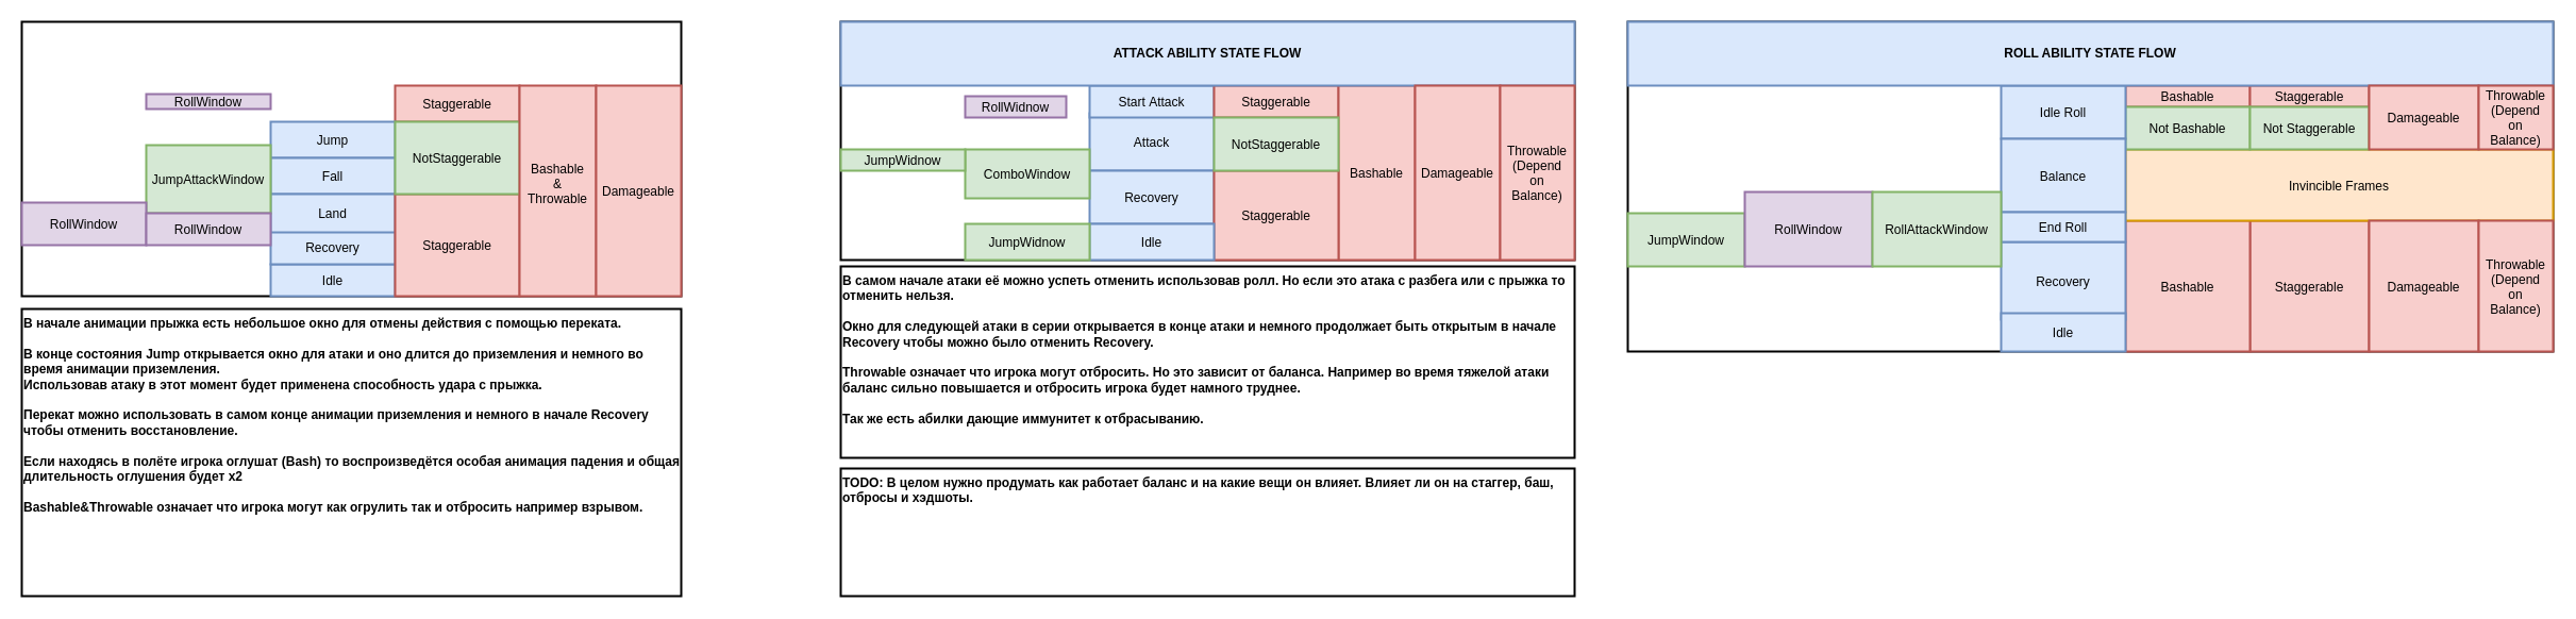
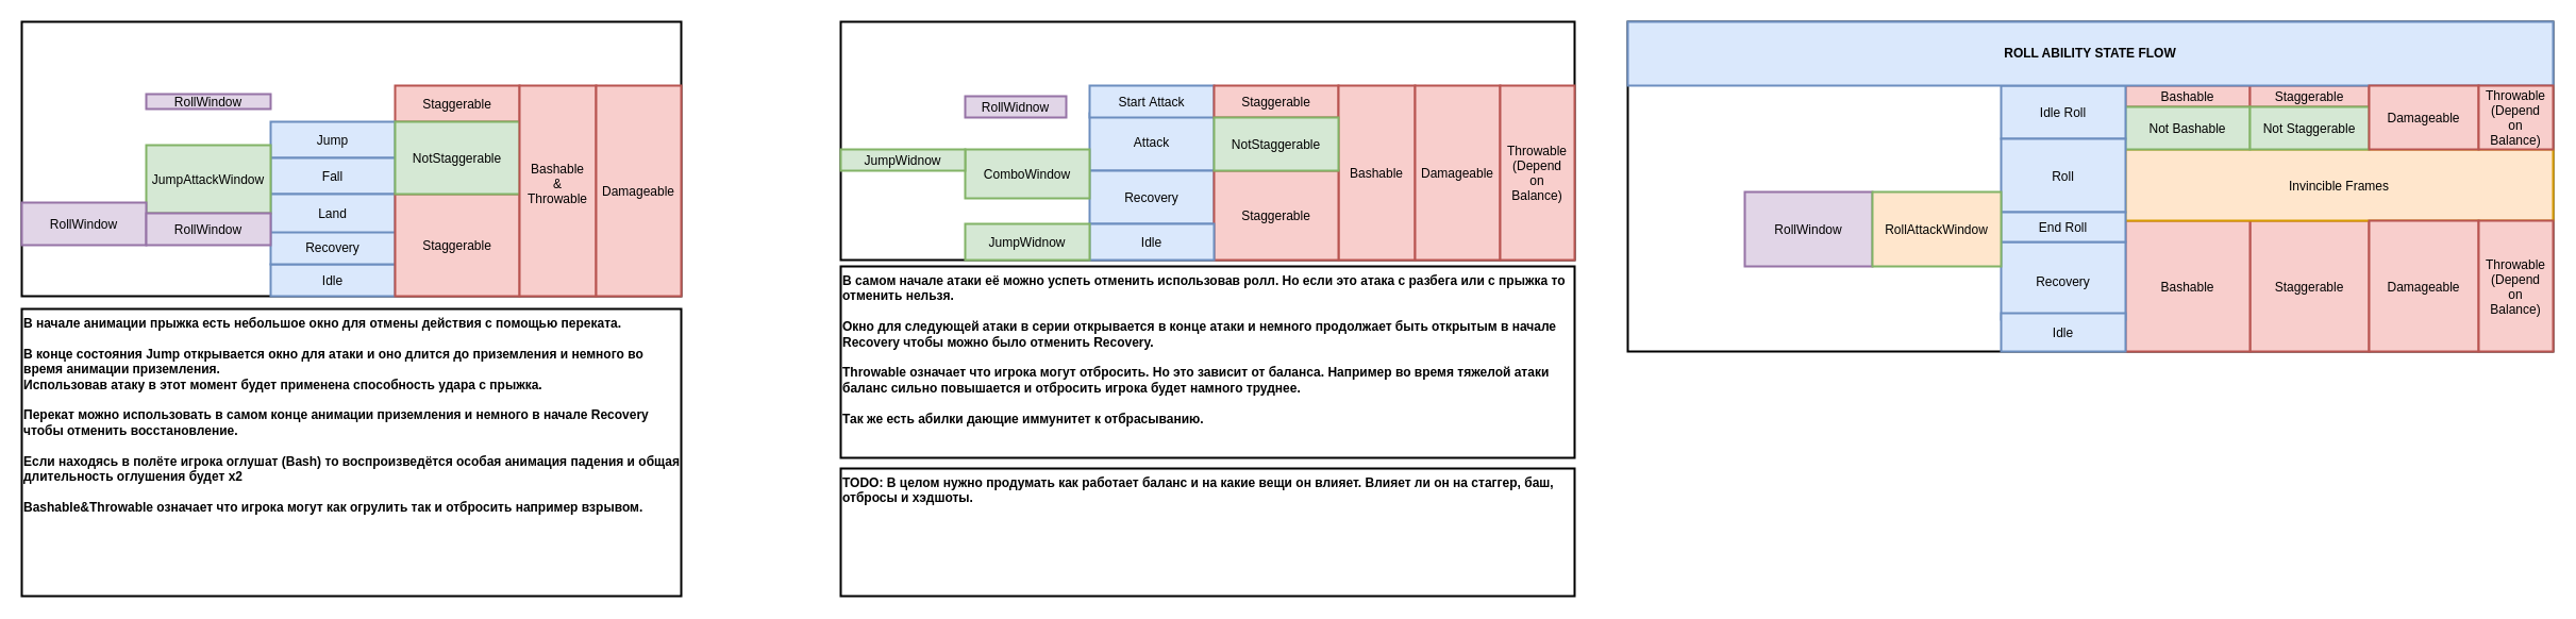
  <mxCell id="0" />
  <mxCell id="1" parent="0" />
  <mxCell id="2" value="" style="rounded=0;whiteSpace=wrap;html=1;fillColor=none;strokeWidth=2;" parent="1" vertex="1"><mxGeometry x="1530" y="20" width="870" height="310" as="geometry" /></mxCell>
  <mxCell id="3" value="" style="rounded=0;whiteSpace=wrap;html=1;fillColor=none;strokeWidth=2;" parent="1" vertex="1"><mxGeometry y="20" width="620" height="258" as="geometry" x="20" /></mxCell>
  <mxCell id="4" value="" style="rounded=0;whiteSpace=wrap;html=1;fillColor=none;strokeWidth=2;" parent="1" vertex="1"><mxGeometry x="790" y="20" width="690" height="224" as="geometry" /></mxCell>
  <mxCell id="5" value="Idle" style="rounded=0;arcSize=40;strokeWidth=2;fillColor=#dae8fc;strokeColor=#6c8ebf;" parent="1" vertex="1"><mxGeometry x="254" y="248" width="117" height="30" as="geometry" /></mxCell>
  <mxCell id="6" value="Attack" style="rounded=0;arcSize=40;strokeWidth=2;fillColor=#dae8fc;strokeColor=#6c8ebf;" parent="1" vertex="1"><mxGeometry x="1024" y="106" width="117" height="54" as="geometry" /></mxCell>
  <mxCell id="7" value="Recovery" style="rounded=0;arcSize=40;strokeWidth=2;fillColor=#dae8fc;strokeColor=#6c8ebf;" parent="1" vertex="1"><mxGeometry x="254" y="216" width="117" height="32" as="geometry" /></mxCell>
  <mxCell id="8" value="Start Attack" style="rounded=0;arcSize=40;strokeWidth=2;fillColor=#dae8fc;strokeColor=#6c8ebf;" parent="1" vertex="1"><mxGeometry x="1024" y="80" width="117" height="30" as="geometry" /></mxCell>
  <mxCell id="9" value="Staggerable" style="rounded=0;arcSize=40;strokeWidth=2;fillColor=#f8cecc;strokeColor=#b85450;" parent="1" vertex="1"><mxGeometry x="371" y="80" width="117" height="34" as="geometry" /></mxCell>
  <mxCell id="10" value="Jump" style="rounded=0;arcSize=40;strokeWidth=2;fillColor=#dae8fc;strokeColor=#6c8ebf;" parent="1" vertex="1"><mxGeometry x="254" y="114" width="117" height="34" as="geometry" /></mxCell>
  <mxCell id="11" value="Fall" style="rounded=0;arcSize=40;strokeWidth=2;fillColor=#dae8fc;strokeColor=#6c8ebf;" parent="1" vertex="1"><mxGeometry x="254" y="148" width="117" height="34" as="geometry" /></mxCell>
  <mxCell id="12" value="Land" style="rounded=0;arcSize=40;strokeWidth=2;fillColor=#dae8fc;strokeColor=#6c8ebf;" parent="1" vertex="1"><mxGeometry x="254" y="182" width="117" height="36" as="geometry" /></mxCell>
  <mxCell id="13" value="Recovery" style="rounded=0;arcSize=40;strokeWidth=2;fillColor=#dae8fc;strokeColor=#6c8ebf;" parent="1" vertex="1"><mxGeometry x="1024" y="160" width="117" height="50" as="geometry" /></mxCell>
  <mxCell id="14" value="JumpAttackWindow" style="rounded=0;arcSize=40;strokeWidth=2;glass=0;fillColor=#d5e8d4;strokeColor=#82b366;" parent="1" vertex="1"><mxGeometry x="137" y="136" width="117" height="64" as="geometry" /></mxCell>
  <mxCell id="15" value="ComboWindow" style="rounded=0;arcSize=40;strokeWidth=2;glass=0;fillColor=#d5e8d4;strokeColor=#82b366;" parent="1" vertex="1"><mxGeometry x="907" y="140" width="117" height="46" as="geometry" /></mxCell>
  <mxCell id="16" value="RollWidnow" style="rounded=0;arcSize=40;strokeWidth=2;glass=0;fillColor=#e1d5e7;strokeColor=#9673a6;" parent="1" vertex="1"><mxGeometry x="907" y="90" width="95" height="20" as="geometry" /></mxCell>
  <mxCell id="17" value="В начале анимации прыжка есть небольшое окно для отмены действия с помощью переката.&lt;div&gt;&lt;br&gt;&lt;/div&gt;&lt;div&gt;В конце состояния Jump открывается окно для атаки и оно длится до приземления и немного во время анимации приземления.&amp;nbsp;&lt;/div&gt;&lt;div&gt;Использовав атаку в этот момент будет применена способность удара с прыжка.&lt;/div&gt;&lt;div&gt;&lt;br&gt;Перекат можно использовать в самом конце анимации приземления и немного в начале Recovery чтобы отменить восстановление.&lt;/div&gt;&lt;div&gt;&lt;br&gt;Если находясь в полёте игрока оглушат (Bash) то воспроизведётся особая анимация падения и общая длительность оглушения будет х2&lt;/div&gt;&lt;div&gt;&lt;br&gt;&lt;/div&gt;&lt;div&gt;Bashable&amp;amp;Throwable означает что игрока могут как огрулить так и отбросить например взрывом.&lt;/div&gt;" style="rounded=0;arcSize=40;strokeWidth=2;align=left;fontStyle=1;verticalAlign=top;whiteSpace=wrap;html=1;" parent="1" vertex="1"><mxGeometry y="290" width="620" height="270" as="geometry" x="20" /></mxCell>
  <mxCell id="18" value="Staggerable" style="rounded=0;arcSize=40;strokeWidth=2;fillColor=#f8cecc;strokeColor=#b85450;" parent="1" vertex="1"><mxGeometry x="371" y="182" width="117" height="96" as="geometry" /></mxCell>
  <mxCell id="19" value="NotStaggerable" style="rounded=0;arcSize=40;strokeWidth=2;fillColor=#d5e8d4;strokeColor=#82b366;" parent="1" vertex="1"><mxGeometry x="371" y="114" width="117" height="68" as="geometry" /></mxCell>
  <mxCell id="20" value="RollWindow" style="rounded=0;arcSize=40;strokeWidth=2;glass=0;fillColor=#e1d5e7;strokeColor=#9673a6;" parent="1" vertex="1"><mxGeometry y="190" width="117" height="40" as="geometry" x="20" /></mxCell>
  <mxCell id="21" value="Staggerable" style="rounded=0;arcSize=40;strokeWidth=2;fillColor=#f8cecc;strokeColor=#b85450;" parent="1" vertex="1"><mxGeometry x="1141" y="80" width="117" height="30" as="geometry" /></mxCell>
  <mxCell id="22" value="Bashable" style="rounded=0;arcSize=40;strokeWidth=2;fillColor=#f8cecc;strokeColor=#b85450;" parent="1" vertex="1"><mxGeometry x="1258" y="80" width="72" height="164" as="geometry" /></mxCell>
  <mxCell id="23" value="Staggerable" style="rounded=0;arcSize=40;strokeWidth=2;fillColor=#f8cecc;strokeColor=#b85450;" parent="1" vertex="1"><mxGeometry x="1141" y="160" width="117" height="84" as="geometry" /></mxCell>
  <mxCell id="24" value="NotStaggerable" style="rounded=0;arcSize=40;strokeWidth=2;fillColor=#d5e8d4;strokeColor=#82b366;" parent="1" vertex="1"><mxGeometry x="1141" y="110" width="117" height="50" as="geometry" /></mxCell>
  <mxCell id="25" value="JumpWidnow" style="rounded=0;arcSize=40;strokeWidth=2;glass=0;fillColor=#d5e8d4;strokeColor=#82b366;" parent="1" vertex="1"><mxGeometry x="790" y="140" width="117" height="20" as="geometry" /></mxCell>
  <mxCell id="26" value="Idle" style="rounded=0;arcSize=40;strokeWidth=2;fillColor=#dae8fc;strokeColor=#6c8ebf;" parent="1" vertex="1"><mxGeometry x="1024" y="210" width="117" height="34" as="geometry" /></mxCell>
  <mxCell id="27" value="JumpWidnow" style="rounded=0;arcSize=40;strokeWidth=2;glass=0;fillColor=#d5e8d4;strokeColor=#82b366;" parent="1" vertex="1"><mxGeometry x="907" y="210" width="117" height="34" as="geometry" /></mxCell>
  <mxCell id="28" value="Bashable" style="rounded=0;arcSize=40;strokeWidth=2;fillColor=#f8cecc;strokeColor=#b85450;" parent="1" vertex="1"><mxGeometry x="1998" y="80" width="117" height="20" as="geometry" /></mxCell>
  <mxCell id="29" value="Staggerable" style="rounded=0;arcSize=40;strokeWidth=2;fillColor=#f8cecc;strokeColor=#b85450;" parent="1" vertex="1"><mxGeometry x="2115" y="80" width="112" height="20" as="geometry" /></mxCell>
  <mxCell id="30" value="Staggerable" style="rounded=0;arcSize=40;strokeWidth=2;fillColor=#f8cecc;strokeColor=#b85450;" parent="1" vertex="1"><mxGeometry x="2115" y="207" width="112" height="123" as="geometry" /></mxCell>
  <mxCell id="31" value="Bashable" style="rounded=0;arcSize=40;strokeWidth=2;fillColor=#f8cecc;strokeColor=#b85450;" parent="1" vertex="1"><mxGeometry x="1998" y="207" width="117" height="123" as="geometry" /></mxCell>
  <mxCell id="32" value="Invincible Frames" style="rounded=0;arcSize=40;strokeWidth=2;fillColor=#ffe6cc;strokeColor=#d79b00;" parent="1" vertex="1"><mxGeometry x="1998" y="140" width="402" height="67" as="geometry" /></mxCell>
- <mxCell id="33" value="JumpWindow" style="rounded=0;arcSize=40;strokeWidth=2;fillColor=#d5e8d4;strokeColor=#82b366;" parent="1" vertex="1"><mxGeometry x="1530" y="200" width="110" height="50" as="geometry" /></mxCell>
  <mxCell id="34" value="RollWindow" style="rounded=0;arcSize=40;strokeWidth=2;fillColor=#e1d5e7;strokeColor=#9673a6;" parent="1" vertex="1"><mxGeometry x="1640" y="180" width="120" height="70" as="geometry" /></mxCell>
  <mxCell id="35" value="Bashable&#10;&amp;&#10;Throwable&#10;" style="rounded=0;arcSize=40;strokeWidth=2;align=center;fontStyle=0;verticalAlign=middle;fillColor=#f8cecc;strokeColor=#b85450;" parent="1" vertex="1"><mxGeometry x="488" y="80" width="72" height="198" as="geometry" /></mxCell>
- <mxCell id="36" value="&lt;b&gt;ATTACK ABILITY&amp;nbsp;&lt;/b&gt;&lt;b&gt;STATE FLOW&lt;/b&gt;" style="rounded=0;whiteSpace=wrap;html=1;strokeWidth=2;fillColor=#dae8fc;strokeColor=#6c8ebf;" parent="1" vertex="1"><mxGeometry x="790" y="20" width="690" height="60" as="geometry" /></mxCell>
  <mxCell id="37" value="Not Bashable" style="rounded=0;arcSize=40;strokeWidth=2;fillColor=#d5e8d4;strokeColor=#82b366;" parent="1" vertex="1"><mxGeometry x="1998" y="100" width="117" height="40" as="geometry" /></mxCell>
  <mxCell id="38" value="Not Staggerable" style="rounded=0;arcSize=40;strokeWidth=2;fillColor=#d5e8d4;strokeColor=#82b366;" parent="1" vertex="1"><mxGeometry x="2115" y="100" width="112" height="40" as="geometry" /></mxCell>
  <mxCell id="39" value="Idle Roll" style="rounded=0;arcSize=40;strokeWidth=2;fillColor=#dae8fc;strokeColor=#6c8ebf;" parent="1" vertex="1"><mxGeometry x="1881" y="80" width="117" height="50" as="geometry" /></mxCell>
- <mxCell id="40" value="Balance" style="rounded=0;arcSize=40;strokeWidth=2;fillColor=#dae8fc;strokeColor=#6c8ebf;" parent="1" vertex="1"><mxGeometry x="1881" y="130" width="117" height="69" as="geometry" /></mxCell>
+ <mxCell id="40" value="Roll" style="rounded=0;arcSize=40;strokeWidth=2;fillColor=#dae8fc;strokeColor=#6c8ebf;" parent="1" vertex="1"><mxGeometry x="1881" y="130" width="117" height="69" as="geometry" /></mxCell>
  <mxCell id="41" value="Recovery" style="rounded=0;arcSize=40;strokeWidth=2;fillColor=#dae8fc;strokeColor=#6c8ebf;" parent="1" vertex="1"><mxGeometry x="1881" y="227" width="117" height="73" as="geometry" /></mxCell>
  <mxCell id="42" value="Idle" style="rounded=0;arcSize=40;strokeWidth=2;fillColor=#dae8fc;strokeColor=#6c8ebf;" parent="1" vertex="1"><mxGeometry x="1881" y="294" width="117" height="36" as="geometry" /></mxCell>
  <mxCell id="43" value="End Roll" style="rounded=0;arcSize=40;strokeWidth=2;fillColor=#dae8fc;strokeColor=#6c8ebf;" parent="1" vertex="1"><mxGeometry x="1881" y="199" width="117" height="28" as="geometry" /></mxCell>
  <mxCell id="44" value="&lt;b&gt;ROLL ABILITY&amp;nbsp;&lt;/b&gt;&lt;b&gt;STATE FLOW&lt;/b&gt;" style="rounded=0;whiteSpace=wrap;html=1;strokeWidth=2;fillColor=#dae8fc;strokeColor=#6c8ebf;" parent="1" vertex="1"><mxGeometry x="1530" y="20" width="870" height="60" as="geometry" /></mxCell>
  <mxCell id="45" value="В самом начале атаки её можно успеть отменить использовав ролл. Но если это атака с разбега или с прыжка то отменить нельзя.&#10;&#10;Окно для следующей атаки в серии открывается в конце атаки и немного продолжает быть открытым в начале Recovery чтобы можно было отменить Recovery. &#10;&#10;Throwable означает что игрока могут отбросить. Но это зависит от баланса. Например во время тяжелой атаки баланс сильно повышается и отбросить игрока будет намного труднее. &#10;&#10;Так же есть абилки дающие иммунитет к отбрасыванию.&#10;" style="rounded=0;arcSize=40;strokeWidth=2;align=left;fontStyle=1;verticalAlign=top;whiteSpace=wrap;" parent="1" vertex="1"><mxGeometry x="790" y="250" width="690" height="180" as="geometry" /></mxCell>
  <mxCell id="46" value="RollWindow" style="rounded=0;arcSize=40;strokeWidth=2;glass=0;fillColor=#e1d5e7;strokeColor=#9673a6;" parent="1" vertex="1"><mxGeometry x="137" y="88" width="117" height="14" as="geometry" /></mxCell>
  <mxCell id="47" value="RollWindow" style="rounded=0;arcSize=40;strokeWidth=2;glass=0;fillColor=#e1d5e7;strokeColor=#9673a6;" parent="1" vertex="1"><mxGeometry x="137" y="200" width="117" height="30" as="geometry" /></mxCell>
- <mxCell id="48" value="RollAttackWindow" style="rounded=0;arcSize=40;strokeWidth=2;fillColor=#d5e8d4;strokeColor=#82b366;" parent="1" vertex="1"><mxGeometry x="1760" y="180" width="121" height="70" as="geometry" /></mxCell>
+ <mxCell id="48" value="RollAttackWindow" style="rounded=0;arcSize=40;strokeWidth=2;fillColor=#ffe6cc;strokeColor=#82b366;" parent="1" vertex="1"><mxGeometry x="1760" y="180" width="121" height="70" as="geometry" /></mxCell>
  <mxCell id="49" value="Damageable" style="rounded=0;arcSize=40;strokeWidth=2;fillColor=#f8cecc;strokeColor=#b85450;" vertex="1" parent="1"><mxGeometry x="2227" y="80" width="103" height="60" as="geometry" /></mxCell>
  <mxCell id="50" value="Damageable" style="rounded=0;arcSize=40;strokeWidth=2;fillColor=#f8cecc;strokeColor=#b85450;" vertex="1" parent="1"><mxGeometry x="2227" y="207" width="103" height="123" as="geometry" /></mxCell>
  <mxCell id="51" value="Damageable" style="rounded=0;arcSize=40;strokeWidth=2;fillColor=#f8cecc;strokeColor=#b85450;" vertex="1" parent="1"><mxGeometry x="1330" y="80" width="80" height="164" as="geometry" /></mxCell>
  <mxCell id="52" value="Damageable" style="rounded=0;arcSize=40;strokeWidth=2;fillColor=#f8cecc;strokeColor=#b85450;" vertex="1" parent="1"><mxGeometry x="560" y="80" width="80" height="198" as="geometry" /></mxCell>
  <mxCell id="53" value="Throwable&#10;(Depend&#10;on&#10;Balance)" style="rounded=0;arcSize=40;strokeWidth=2;fillColor=#f8cecc;strokeColor=#b85450;" vertex="1" parent="1"><mxGeometry x="1410" y="80" width="70" height="164" as="geometry" /></mxCell>
  <mxCell id="54" value="Throwable&#10;(Depend&#10;on&#10;Balance)" style="rounded=0;arcSize=40;strokeWidth=2;fillColor=#f8cecc;strokeColor=#b85450;" vertex="1" parent="1"><mxGeometry x="2330" y="80" width="70" height="60" as="geometry" /></mxCell>
  <mxCell id="55" value="Throwable&#10;(Depend&#10;on&#10;Balance)" style="rounded=0;arcSize=40;strokeWidth=2;fillColor=#f8cecc;strokeColor=#b85450;" vertex="1" parent="1"><mxGeometry x="2330" y="207" width="70" height="123" as="geometry" /></mxCell>
  <mxCell id="56" value="TODO: В целом нужно продумать как работает баланс и на какие вещи он влияет. Влияет ли он на стаггер, баш, отбросы и хэдшоты.&#10;" style="rounded=0;arcSize=40;strokeWidth=2;align=left;fontStyle=1;verticalAlign=top;whiteSpace=wrap;" vertex="1" parent="1"><mxGeometry x="790" y="440" width="690" height="120" as="geometry" /></mxCell>
